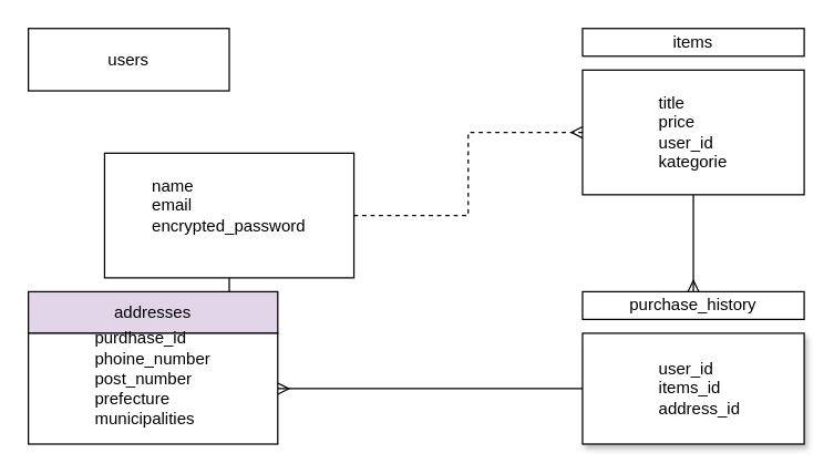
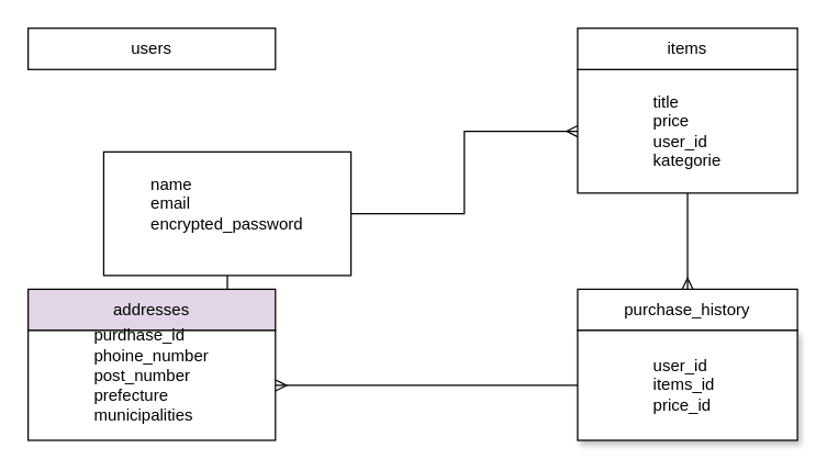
  <mxCell id="0" />
  <mxCell id="1" parent="0" />
  <mxCell id="2" style="edgeStyle=orthogonalEdgeStyle;rounded=0;orthogonalLoop=1;jettySize=auto;html=1;endArrow=ERmany;endFill=0;" parent="1" source="4" edge="1"><mxGeometry relative="1" as="geometry"><mxPoint x="110" y="210" as="targetPoint" /></mxGeometry></mxCell>
- <mxCell id="3" style="edgeStyle=orthogonalEdgeStyle;rounded=0;orthogonalLoop=1;jettySize=auto;html=1;entryX=0;entryY=0.5;entryDx=0;entryDy=0;endArrow=ERmany;endFill=0;dashed=1;" parent="1" source="4" target="7" edge="1"><mxGeometry relative="1" as="geometry" /></mxCell>
+ <mxCell id="3" style="edgeStyle=orthogonalEdgeStyle;rounded=0;orthogonalLoop=1;jettySize=auto;html=1;entryX=0;entryY=0.5;entryDx=0;entryDy=0;endArrow=ERmany;endFill=0;" parent="1" source="4" target="7" edge="1"><mxGeometry relative="1" as="geometry" /></mxCell>
  <mxCell id="4" value="&lt;div style=&quot;text-align: justify&quot;&gt;&lt;br&gt;&lt;/div&gt;&lt;div style=&quot;text-align: justify&quot;&gt;&lt;span&gt;name&lt;/span&gt;&lt;/div&gt;&lt;div style=&quot;text-align: justify&quot;&gt;&lt;span&gt;email&lt;/span&gt;&lt;/div&gt;&lt;span style=&quot;text-align: justify&quot;&gt;encrypted_password&lt;/span&gt;&lt;span style=&quot;color: rgb(36 , 41 , 46) ; font-family: , , &amp;#34;segoe ui&amp;#34; , &amp;#34;helvetica&amp;#34; , &amp;#34;arial&amp;#34; , sans-serif , &amp;#34;apple color emoji&amp;#34; , &amp;#34;segoe ui emoji&amp;#34; ; background-color: rgb(255 , 255 , 255)&quot;&gt;&lt;br&gt;&lt;/span&gt;&lt;div style=&quot;text-align: justify&quot;&gt;&lt;br&gt;&lt;/div&gt;&lt;div style=&quot;text-align: justify&quot;&gt;&lt;br&gt;&lt;/div&gt;" style="whiteSpace=wrap;html=1;align=center;" parent="1" vertex="1"><mxGeometry x="75" y="110" width="180" height="90" as="geometry" /></mxCell>
- <mxCell id="5" value="users" style="whiteSpace=wrap;html=1;" parent="1" vertex="1"><mxGeometry x="20" y="20" width="145" height="45" as="geometry" /></mxCell>
+ <mxCell id="5" value="users" style="whiteSpace=wrap;html=1;" parent="1" vertex="1"><mxGeometry x="20" y="20" width="180" height="30" as="geometry" /></mxCell>
  <mxCell id="6" style="edgeStyle=orthogonalEdgeStyle;rounded=0;orthogonalLoop=1;jettySize=auto;html=1;entryX=0.5;entryY=0;entryDx=0;entryDy=0;endArrow=ERmany;endFill=0;" parent="1" source="7" target="9" edge="1"><mxGeometry relative="1" as="geometry" /></mxCell>
  <mxCell id="7" value="&lt;div style=&quot;text-align: justify&quot;&gt;title&lt;/div&gt;&lt;div style=&quot;text-align: justify&quot;&gt;price&lt;/div&gt;&lt;div style=&quot;text-align: justify&quot;&gt;user_id&lt;/div&gt;&lt;div style=&quot;text-align: justify&quot;&gt;kategorie&lt;/div&gt;" style="whiteSpace=wrap;html=1;align=center;fontStyle=0" parent="1" vertex="1"><mxGeometry x="420" y="50" width="160" height="90" as="geometry" /></mxCell>
- <mxCell id="8" value="items" style="whiteSpace=wrap;html=1;" parent="1" vertex="1"><mxGeometry x="420" y="20" width="160" height="20" as="geometry" /></mxCell>
- <mxCell id="9" value="purchase_history" style="whiteSpace=wrap;html=1;" parent="1" vertex="1"><mxGeometry x="420" y="210" width="160" height="20" as="geometry" /></mxCell>
+ <mxCell id="8" value="items" style="whiteSpace=wrap;html=1;" parent="1" vertex="1"><mxGeometry x="420" y="20" width="160" height="30" as="geometry" /></mxCell>
+ <mxCell id="9" value="purchase_history" style="whiteSpace=wrap;html=1;" parent="1" vertex="1"><mxGeometry x="420" y="210" width="160" height="30" as="geometry" /></mxCell>
  <mxCell id="10" style="edgeStyle=orthogonalEdgeStyle;rounded=0;orthogonalLoop=1;jettySize=auto;html=1;exitX=0;exitY=0.5;exitDx=0;exitDy=0;endArrow=ERmany;endFill=0;" edge="1" parent="1" source="11" target="13"><mxGeometry relative="1" as="geometry"><Array as="points"><mxPoint x="290" y="280" /><mxPoint x="290" y="280" /></Array></mxGeometry></mxCell>
- <mxCell id="11" value="&lt;div style=&quot;text-align: justify&quot;&gt;&lt;span&gt;&amp;nbsp; &amp;nbsp; &amp;nbsp; &amp;nbsp; &amp;nbsp; &amp;nbsp; &amp;nbsp; &amp;nbsp; user_id&lt;/span&gt;&lt;/div&gt;&lt;div style=&quot;text-align: justify&quot;&gt;&lt;span&gt;&amp;nbsp; &amp;nbsp; &amp;nbsp; &amp;nbsp; &amp;nbsp; &amp;nbsp; &amp;nbsp; &amp;nbsp; items_id&lt;/span&gt;&lt;/div&gt;&lt;div style=&quot;text-align: justify&quot;&gt;&lt;span&gt;&amp;nbsp; &amp;nbsp; &amp;nbsp; &amp;nbsp; &amp;nbsp; &amp;nbsp; &amp;nbsp; &amp;nbsp; address_id&lt;/span&gt;&lt;/div&gt;" style="whiteSpace=wrap;html=1;shadow=1;align=left;" parent="1" vertex="1"><mxGeometry x="420" y="240" width="160" height="80" as="geometry" /></mxCell>
+ <mxCell id="11" value="&lt;div style=&quot;text-align: justify&quot;&gt;&lt;span&gt;&amp;nbsp; &amp;nbsp; &amp;nbsp; &amp;nbsp; &amp;nbsp; &amp;nbsp; &amp;nbsp; &amp;nbsp; user_id&lt;/span&gt;&lt;/div&gt;&lt;div style=&quot;text-align: justify&quot;&gt;&lt;span&gt;&amp;nbsp; &amp;nbsp; &amp;nbsp; &amp;nbsp; &amp;nbsp; &amp;nbsp; &amp;nbsp; &amp;nbsp; items_id&lt;/span&gt;&lt;/div&gt;&lt;div style=&quot;text-align: justify&quot;&gt;&lt;span&gt;&amp;nbsp; &amp;nbsp; &amp;nbsp; &amp;nbsp; &amp;nbsp; &amp;nbsp; &amp;nbsp; &amp;nbsp; price_id&lt;/span&gt;&lt;/div&gt;" style="whiteSpace=wrap;html=1;shadow=1;align=left;" parent="1" vertex="1"><mxGeometry x="420" y="240" width="160" height="80" as="geometry" /></mxCell>
  <mxCell id="12" value="addresses" style="whiteSpace=wrap;html=1;fillColor=#e1d5e7;" parent="1" vertex="1"><mxGeometry x="20" y="210" width="180" height="30" as="geometry" /></mxCell>
  <mxCell id="13" value="&lt;div style=&quot;text-align: justify&quot;&gt;&lt;span&gt;purdhase_id&lt;/span&gt;&lt;/div&gt;&lt;div style=&quot;text-align: justify&quot;&gt;&lt;span&gt;phoine_number&lt;/span&gt;&lt;/div&gt;&lt;div style=&quot;text-align: justify&quot;&gt;&lt;span&gt;post_number&lt;/span&gt;&lt;/div&gt;&lt;div style=&quot;text-align: justify&quot;&gt;&lt;span&gt;prefecture&lt;/span&gt;&lt;/div&gt;&lt;div style=&quot;text-align: justify&quot;&gt;&lt;span&gt;municipalities&lt;/span&gt;&lt;/div&gt;&lt;div style=&quot;text-align: justify&quot;&gt;&lt;br&gt;&lt;/div&gt;" style="whiteSpace=wrap;html=1;" parent="1" vertex="1"><mxGeometry x="20" y="240" width="180" height="80" as="geometry" /></mxCell>
